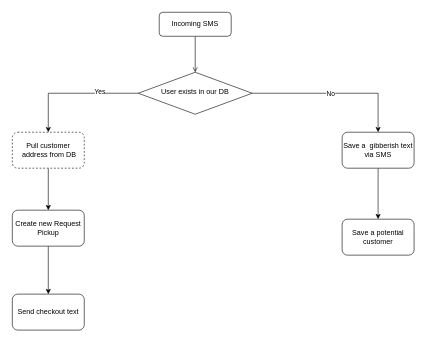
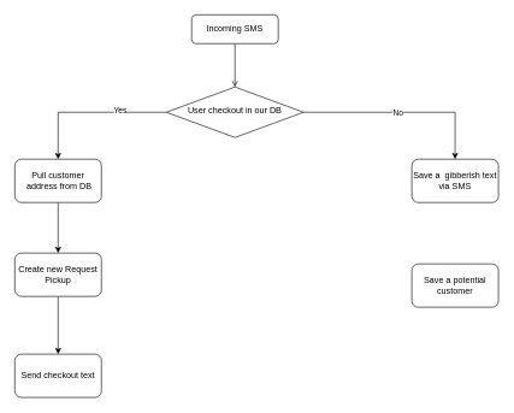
  <mxCell id="0" />
  <mxCell id="1" parent="0" />
  <mxCell id="2" style="edgeStyle=orthogonalEdgeStyle;rounded=0;orthogonalLoop=1;jettySize=auto;html=1;exitX=0.5;exitY=1;exitDx=0;exitDy=0;entryX=0.5;entryY=0;entryDx=0;entryDy=0;endArrow=open;" edge="1" parent="1" source="3" target="8"><mxGeometry relative="1" as="geometry" /></mxCell>
  <mxCell id="3" value="Incoming SMS" style="rounded=1;whiteSpace=wrap;html=1;fontSize=12;glass=0;strokeWidth=1;shadow=0;" parent="1" vertex="1"><mxGeometry x="265" y="20" width="120" height="40" as="geometry" /></mxCell>
  <mxCell id="4" style="edgeStyle=orthogonalEdgeStyle;rounded=0;orthogonalLoop=1;jettySize=auto;html=1;exitX=0;exitY=0.5;exitDx=0;exitDy=0;entryX=0.5;entryY=0;entryDx=0;entryDy=0;" edge="1" parent="1" source="8" target="12"><mxGeometry relative="1" as="geometry"><mxPoint x="62.145" y="270" as="targetPoint" /></mxGeometry></mxCell>
  <mxCell id="5" value="Yes" style="edgeLabel;html=1;align=center;verticalAlign=middle;resizable=0;points=[];" vertex="1" connectable="0" parent="4"><mxGeometry x="-0.399" y="-4" relative="1" as="geometry"><mxPoint as="offset" /></mxGeometry></mxCell>
  <mxCell id="6" style="edgeStyle=orthogonalEdgeStyle;rounded=0;orthogonalLoop=1;jettySize=auto;html=1;exitX=1;exitY=0.5;exitDx=0;exitDy=0;entryX=0.5;entryY=0;entryDx=0;entryDy=0;" edge="1" parent="1" source="8" target="10"><mxGeometry relative="1" as="geometry" /></mxCell>
  <mxCell id="7" value="No" style="edgeLabel;html=1;align=center;verticalAlign=middle;resizable=0;points=[];" vertex="1" connectable="0" parent="6"><mxGeometry x="-0.053" relative="1" as="geometry"><mxPoint as="offset" /></mxGeometry></mxCell>
- <mxCell id="8" value="User exists in our DB" style="rhombus;whiteSpace=wrap;html=1;shadow=0;fontFamily=Helvetica;fontSize=12;align=center;strokeWidth=1;spacing=6;spacingTop=-4;" parent="1" vertex="1"><mxGeometry x="230" y="120" width="190" height="70" as="geometry" /></mxCell>
- <mxCell id="9" value="" style="edgeStyle=orthogonalEdgeStyle;rounded=0;orthogonalLoop=1;jettySize=auto;html=1;" edge="1" parent="1" source="10" target="13"><mxGeometry relative="1" as="geometry" /></mxCell>
+ <mxCell id="8" value="User checkout in our DB" style="rhombus;whiteSpace=wrap;html=1;shadow=0;fontFamily=Helvetica;fontSize=12;align=center;strokeWidth=1;spacing=6;spacingTop=-4;" parent="1" vertex="1"><mxGeometry x="230" y="120" width="190" height="70" as="geometry" /></mxCell>
  <mxCell id="10" value="Save a &amp;nbsp;gibberish text via SMS" style="rounded=1;whiteSpace=wrap;html=1;fontSize=12;glass=0;strokeWidth=1;shadow=0;" parent="1" vertex="1"><mxGeometry x="570" y="220" width="120" height="60" as="geometry" /></mxCell>
  <mxCell id="11" value="" style="edgeStyle=orthogonalEdgeStyle;rounded=0;orthogonalLoop=1;jettySize=auto;html=1;" edge="1" parent="1" source="12" target="15"><mxGeometry relative="1" as="geometry" /></mxCell>
- <mxCell id="12" value="Pull customer &amp;nbsp;address from DB" style="rounded=1;whiteSpace=wrap;html=1;dashed=1;" vertex="1" parent="1"><mxGeometry x="20" y="220" width="120" height="60" as="geometry" /></mxCell>
+ <mxCell id="12" value="Pull customer &amp;nbsp;address from DB" style="rounded=1;whiteSpace=wrap;html=1;" vertex="1" parent="1"><mxGeometry x="20" y="220" width="120" height="60" as="geometry" /></mxCell>
  <mxCell id="13" value="Save a potential customer" style="whiteSpace=wrap;html=1;rounded=1;shadow=0;strokeWidth=1;glass=0;" vertex="1" parent="1"><mxGeometry x="570" y="365" width="120" height="60" as="geometry" /></mxCell>
  <mxCell id="14" value="" style="edgeStyle=orthogonalEdgeStyle;rounded=0;orthogonalLoop=1;jettySize=auto;html=1;" edge="1" parent="1" source="15" target="16"><mxGeometry relative="1" as="geometry" /></mxCell>
  <mxCell id="15" value="Create new Request Pickup" style="whiteSpace=wrap;html=1;rounded=1;" vertex="1" parent="1"><mxGeometry x="20" y="350" width="120" height="60" as="geometry" /></mxCell>
  <mxCell id="16" value="Send checkout text" style="whiteSpace=wrap;html=1;rounded=1;" vertex="1" parent="1"><mxGeometry x="20" y="490" width="120" height="60" as="geometry" /></mxCell>
